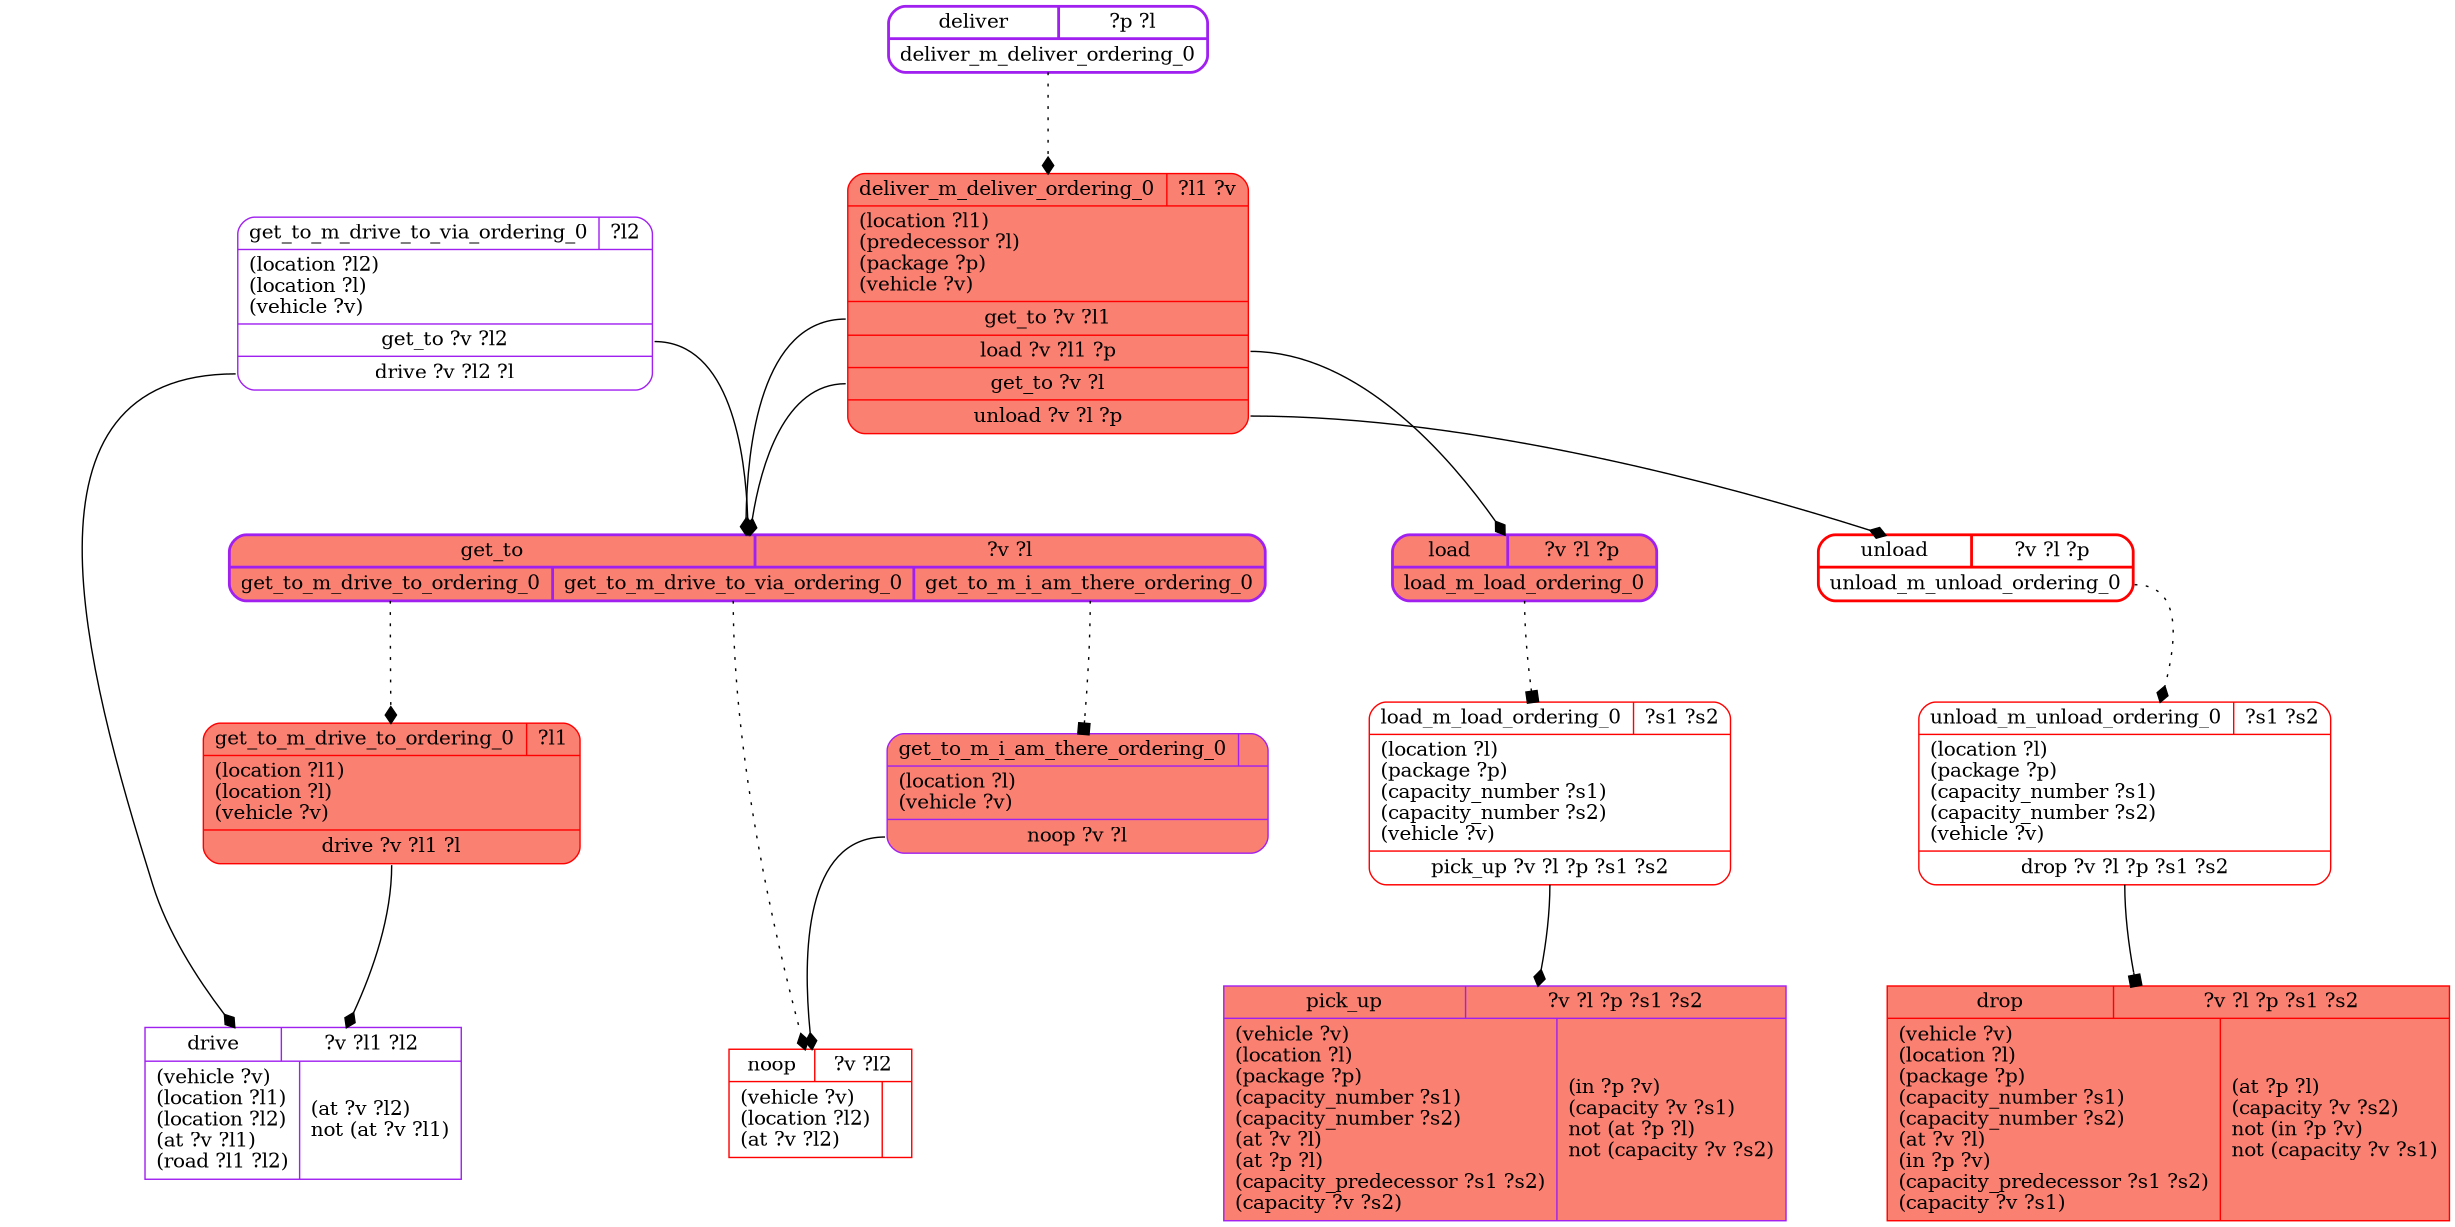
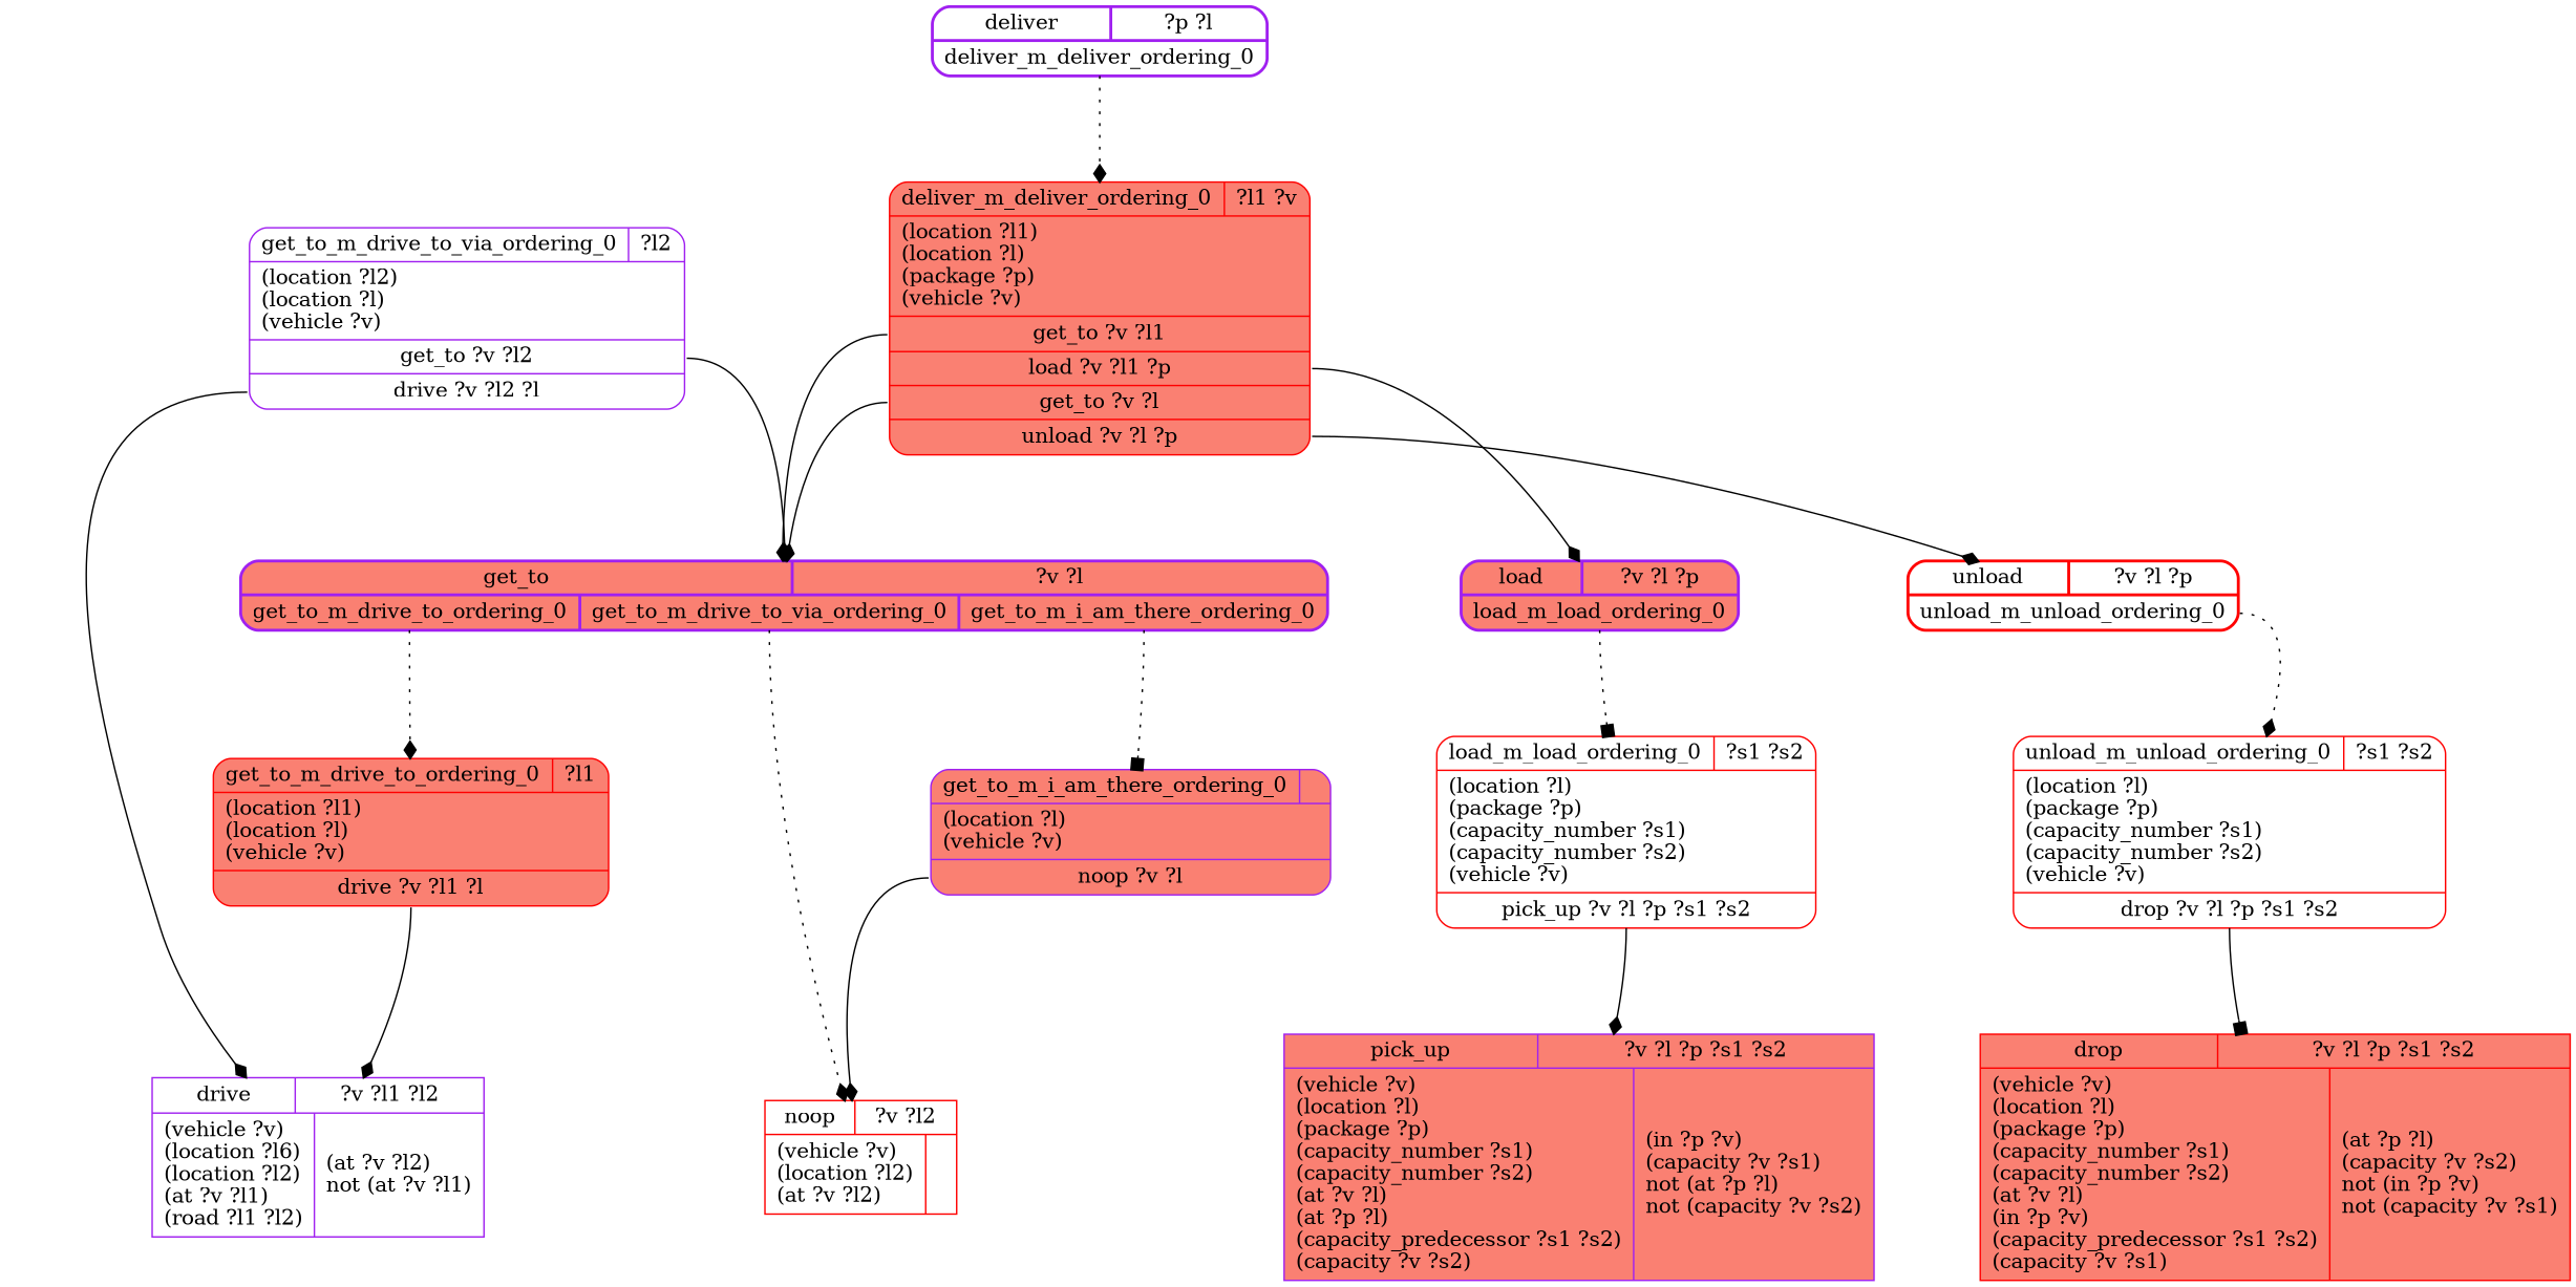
  digraph {
    nodesep=1
    ranksep=1
    node [color=purple fillcolor=white shape=Mrecord style=filled]
    edge [arrowhead=diamond tailport=0]
-   drive [label="{{\N|?v ?l1 ?l2}|{(vehicle ?v)\l(location ?l1)\l(location ?l2)\l(at ?v ?l1)\l(road ?l1 ?l2)\l|(at ?v ?l2)\lnot (at ?v ?l1)\l}}" shape=record]
+   drive [label="{{\N|?v ?l1 ?l2}|{(vehicle ?v)\l(location ?l6)\l(location ?l2)\l(at ?v ?l1)\l(road ?l1 ?l2)\l|(at ?v ?l2)\lnot (at ?v ?l1)\l}}" shape=record]
    noop [color=red label="{{\N|?v ?l2}|{(vehicle ?v)\l(location ?l2)\l(at ?v ?l2)\l|}}" shape=record]
    pick_up [fillcolor=salmon label="{{\N|?v ?l ?p ?s1 ?s2}|{(vehicle ?v)\l(location ?l)\l(package ?p)\l(capacity_number ?s1)\l(capacity_number ?s2)\l(at ?v ?l)\l(at ?p ?l)\l(capacity_predecessor ?s1 ?s2)\l(capacity ?v ?s2)\l|(in ?p ?v)\l(capacity ?v ?s1)\lnot (at ?p ?l)\lnot (capacity ?v ?s2)\l}}" shape=record]
    drop [color=red fillcolor=salmon label="{{\N|?v ?l ?p ?s1 ?s2}|{(vehicle ?v)\l(location ?l)\l(package ?p)\l(capacity_number ?s1)\l(capacity_number ?s2)\l(at ?v ?l)\l(in ?p ?v)\l(capacity_predecessor ?s1 ?s2)\l(capacity ?v ?s1)\l|(at ?p ?l)\l(capacity ?v ?s2)\lnot (in ?p ?v)\lnot (capacity ?v ?s1)\l}}" shape=record]
    deliver [label="{{\N|?p ?l}|{<0>deliver_m_deliver_ordering_0}}" style="bold,filled"]
-   deliver_m_deliver_ordering_0 [color=red fillcolor=salmon label="{{\N|?l1 ?v}|(location ?l1)\l(predecessor ?l)\l(package ?p)\l(vehicle ?v)\l|<0>get_to ?v ?l1|<1>load ?v ?l1 ?p|<2>get_to ?v ?l|<3>unload ?v ?l ?p}"]
+   deliver_m_deliver_ordering_0 [color=red fillcolor=salmon label="{{\N|?l1 ?v}|(location ?l1)\l(location ?l)\l(package ?p)\l(vehicle ?v)\l|<0>get_to ?v ?l1|<1>load ?v ?l1 ?p|<2>get_to ?v ?l|<3>unload ?v ?l ?p}"]
    get_to [fillcolor=salmon label="{{\N|?v ?l}|{<0>get_to_m_drive_to_ordering_0|<1>get_to_m_drive_to_via_ordering_0|<2>get_to_m_i_am_there_ordering_0}}" style="bold,filled"]
    load [fillcolor=salmon label="{{\N|?v ?l ?p}|{<0>load_m_load_ordering_0}}" style="bold,filled"]
    unload [color=red label="{{\N|?v ?l ?p}|{<0>unload_m_unload_ordering_0}}" style="bold,filled"]
    get_to_m_drive_to_ordering_0 [color=red fillcolor=salmon label="{{\N|?l1}|(location ?l1)\l(location ?l)\l(vehicle ?v)\l|<0>drive ?v ?l1 ?l}"]
    get_to_m_i_am_there_ordering_0 [fillcolor=salmon label="{{\N|}|(location ?l)\l(vehicle ?v)\l|<0>noop ?v ?l}"]
    load_m_load_ordering_0 [color=red label="{{\N|?s1 ?s2}|(location ?l)\l(package ?p)\l(capacity_number ?s1)\l(capacity_number ?s2)\l(vehicle ?v)\l|<0>pick_up ?v ?l ?p ?s1 ?s2}"]
    unload_m_unload_ordering_0 [color=red label="{{\N|?s1 ?s2}|(location ?l)\l(package ?p)\l(capacity_number ?s1)\l(capacity_number ?s2)\l(vehicle ?v)\l|<0>drop ?v ?l ?p ?s1 ?s2}"]
    get_to_m_drive_to_via_ordering_0 [label="{{\N|?l2}|(location ?l2)\l(location ?l)\l(vehicle ?v)\l|<0>get_to ?v ?l2|<1>drive ?v ?l2 ?l}"]
    deliver -> deliver_m_deliver_ordering_0 [style=dotted]
    deliver_m_deliver_ordering_0 -> get_to
    deliver_m_deliver_ordering_0 -> get_to [tailport=2]
    deliver_m_deliver_ordering_0 -> load [tailport=1]
    deliver_m_deliver_ordering_0 -> unload [tailport=3]
    get_to -> noop [style=dotted tailport=1]
    get_to -> get_to_m_drive_to_ordering_0 [style=dotted]
    get_to -> get_to_m_i_am_there_ordering_0 [arrowhead=box style=dotted tailport=2]
    load -> load_m_load_ordering_0 [arrowhead=box style=dotted]
    unload -> unload_m_unload_ordering_0 [style=dotted]
    get_to_m_drive_to_ordering_0 -> drive
    get_to_m_i_am_there_ordering_0 -> noop
    load_m_load_ordering_0 -> pick_up
    unload_m_unload_ordering_0 -> drop [arrowhead=box]
    get_to_m_drive_to_via_ordering_0 -> drive [tailport=1]
    get_to_m_drive_to_via_ordering_0 -> get_to
  }
